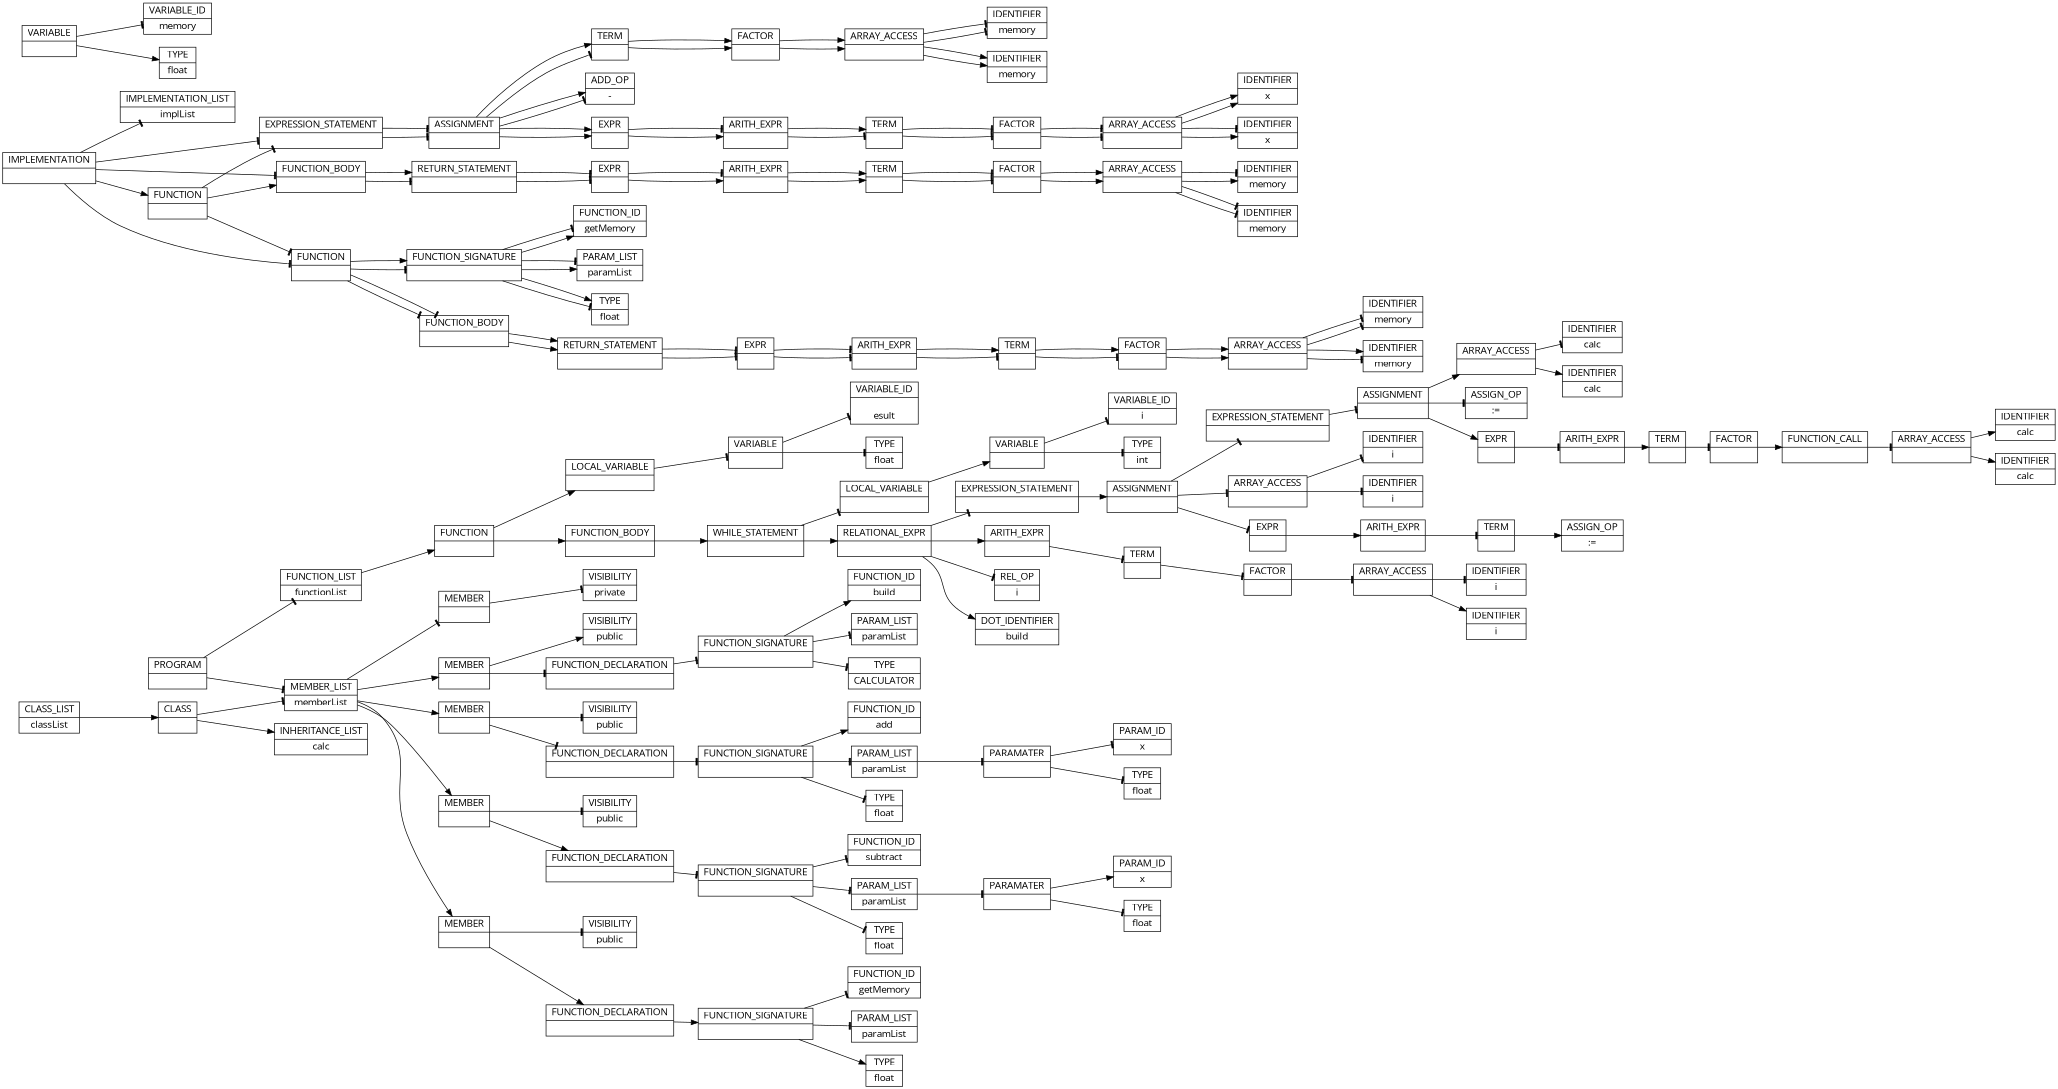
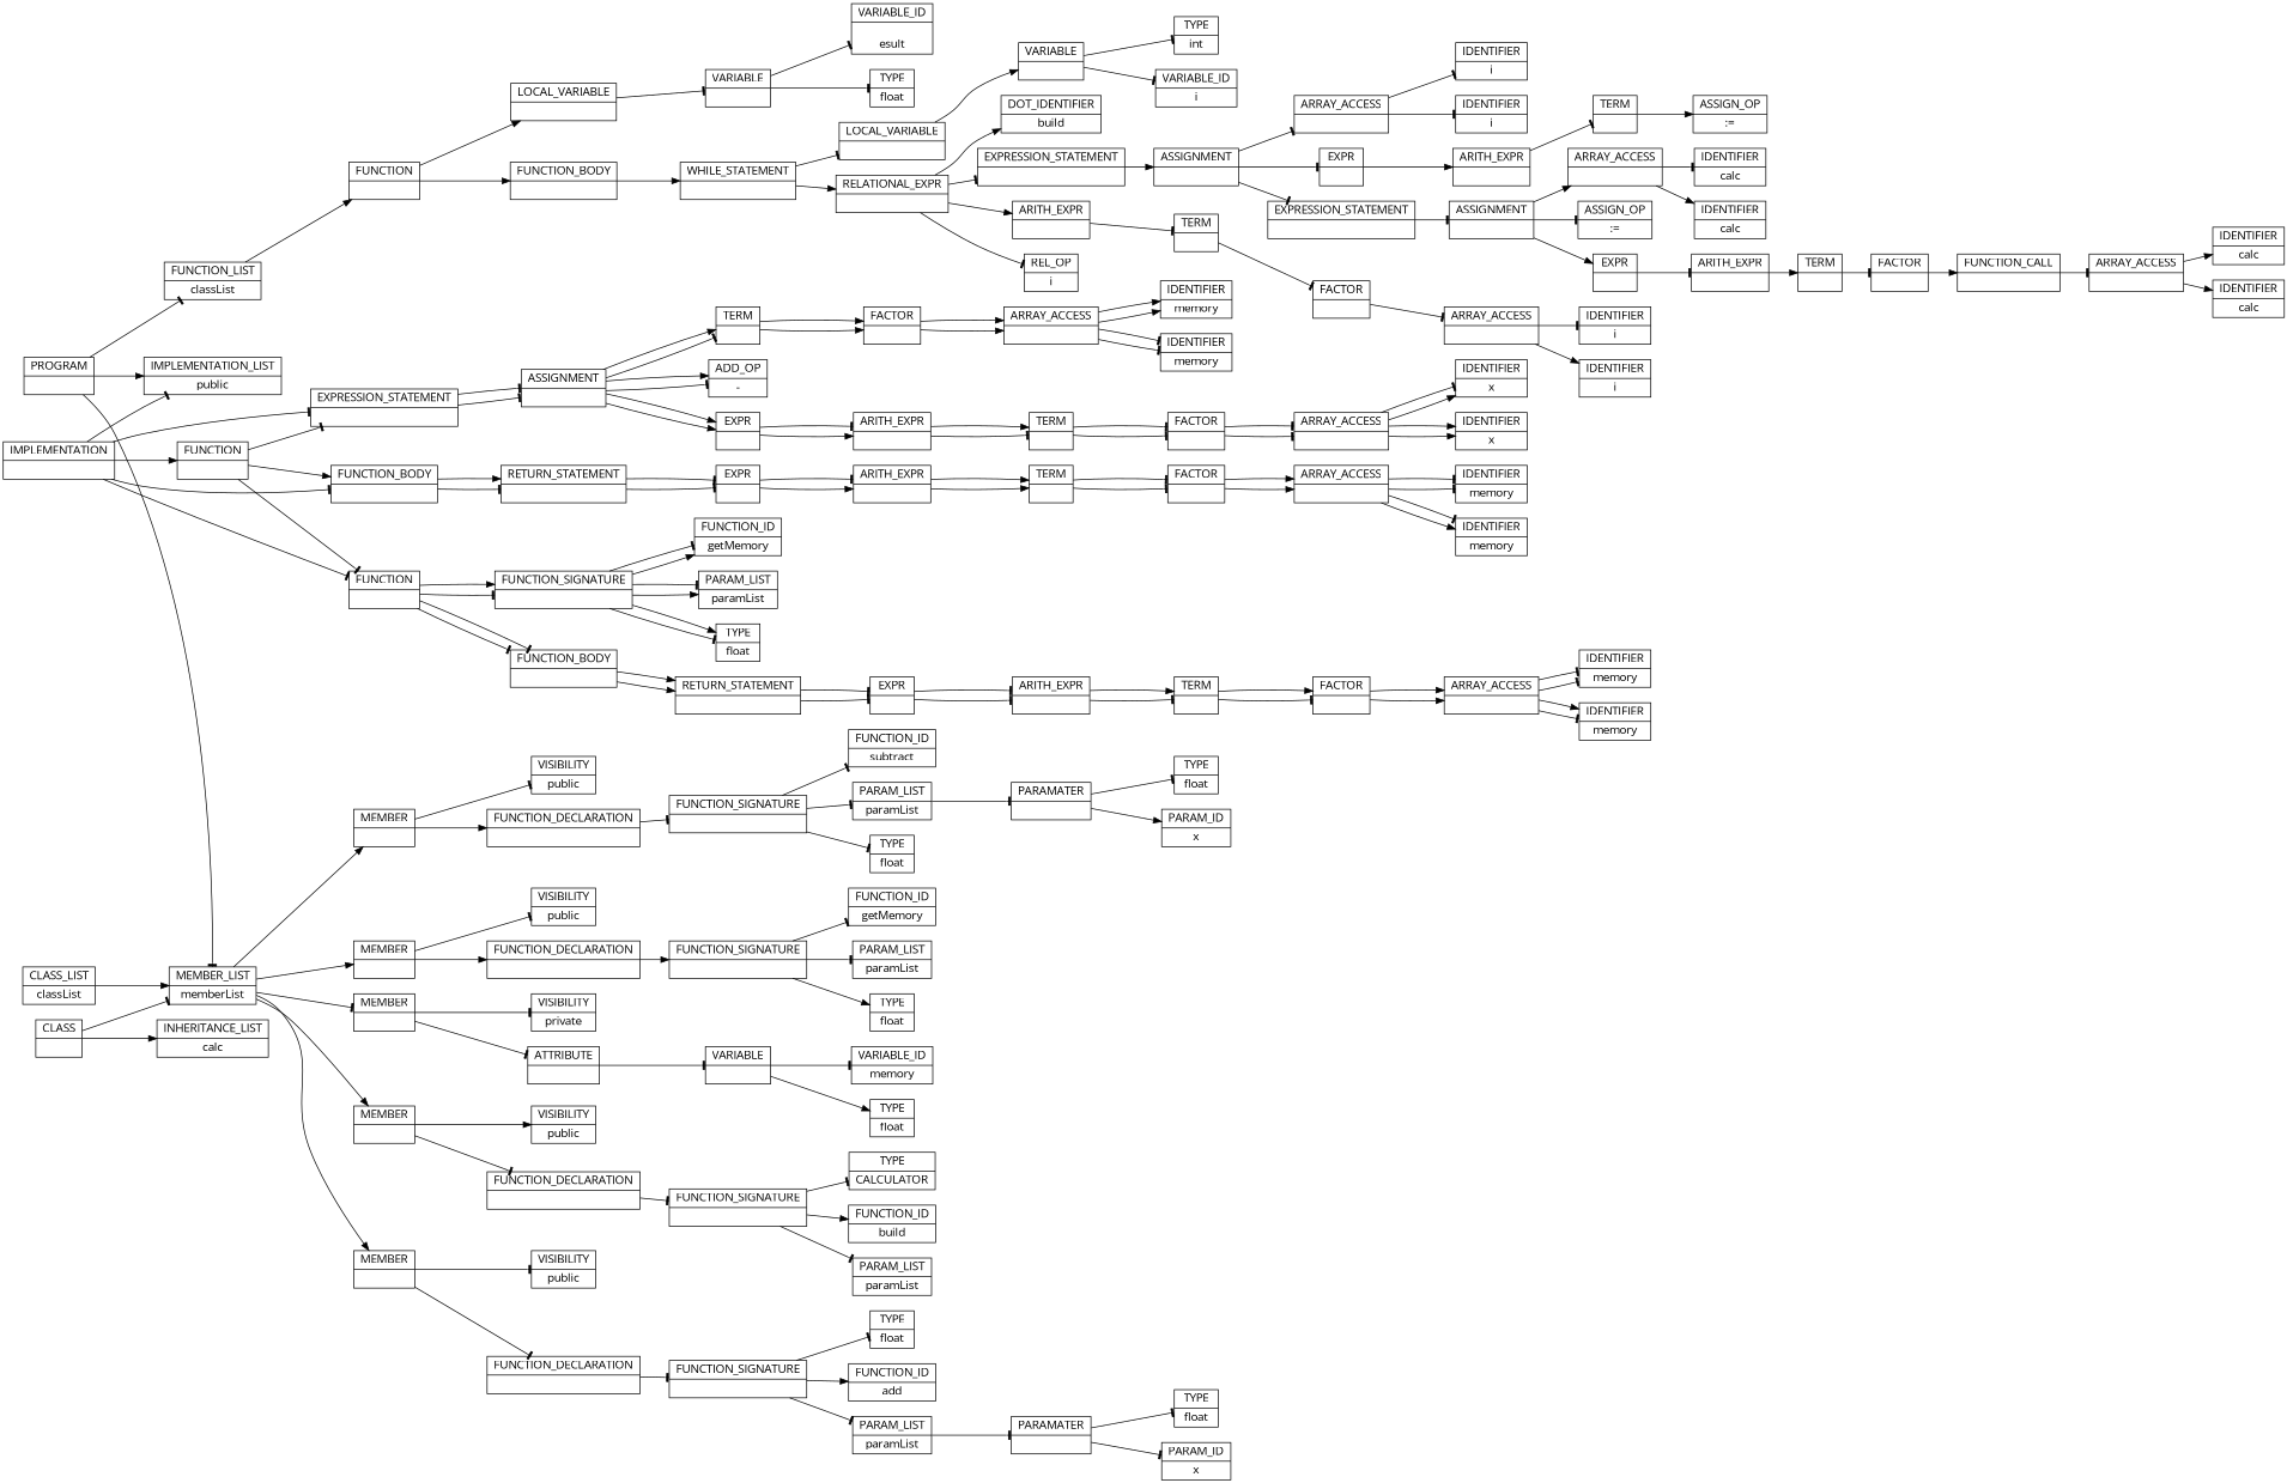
  digraph {
    fontname="Open Sans"
    rankdir=LR
    splines=spline
    node [fontname="Open Sans" shape=record]
    edge [arrowhead=tee fontname="Open Sans"]
    n1 [label="PROGRAM | \ "]
-   n2 [label="FUNCTION_LIST | \functionList "]
-   n3 [label="IMPLEMENTATION_LIST | \implList "]
+   n2 [label="FUNCTION_LIST | \classList "]
+   n3 [label="IMPLEMENTATION_LIST | \public "]
    n4 [label="MEMBER_LIST | \memberList "]
    n5 [label="CLASS_LIST | \classList "]
    n6 [label="CLASS | \ "]
    n7 [label="FUNCTION | \ "]
    n8 [label="INHERITANCE_LIST | \calc "]
    n9 [label="MEMBER | \ "]
    n10 [label="MEMBER | \ "]
    n11 [label="MEMBER | \ "]
    n12 [label="MEMBER | \ "]
    n13 [label="MEMBER | \ "]
    n14 [label="VISIBILITY | \private "]
+   n15 [label="ATTRIBUTE | \ "]
    n16 [label="VISIBILITY | \public "]
    n17 [label="FUNCTION_DECLARATION | \ "]
    n18 [label="VISIBILITY | \public "]
    n19 [label="FUNCTION_DECLARATION | \ "]
    n20 [label="VISIBILITY | \public "]
    n21 [label="FUNCTION_DECLARATION | \ "]
    n22 [label="VISIBILITY | \public "]
    n23 [label="FUNCTION_DECLARATION | \ "]
    n24 [label="VARIABLE | \ "]
    n25 [label="VARIABLE_ID | \memory "]
    n26 [label="TYPE | \float "]
    n27 [label="FUNCTION_SIGNATURE | \ "]
    n28 [label="FUNCTION_ID | \build "]
    n29 [label="PARAM_LIST | \paramList "]
    n30 [label="TYPE | \CALCULATOR "]
    n31 [label="FUNCTION_SIGNATURE | \ "]
    n32 [label="FUNCTION_ID | \add "]
    n33 [label="PARAM_LIST | \paramList "]
    n34 [label="TYPE | \float "]
    n35 [label="PARAMATER | \ "]
    n36 [label="PARAM_ID | \x "]
    n37 [label="TYPE | \float "]
    n38 [label="FUNCTION_SIGNATURE | \ "]
    n39 [label="FUNCTION_ID | \subtract "]
    n40 [label="PARAM_LIST | \paramList "]
    n41 [label="TYPE | \float "]
    n42 [label="PARAMATER | \ "]
    n43 [label="PARAM_ID | \x "]
    n44 [label="TYPE | \float "]
    n45 [label="FUNCTION_SIGNATURE | \ "]
    n46 [label="FUNCTION_ID | \getMemory "]
    n47 [label="PARAM_LIST | \paramList "]
    n48 [label="TYPE | \float "]
    n49 [label="LOCAL_VARIABLE | \ "]
    n50 [label="FUNCTION_BODY | \ "]
    n51 [label="VARIABLE | \ "]
    n52 [label="WHILE_STATEMENT | \ "]
    n53 [label="VARIABLE_ID | \result "]
    n54 [label="TYPE | \float "]
    n55 [label="LOCAL_VARIABLE | \ "]
    n56 [label="RELATIONAL_EXPR | \ "]
    n57 [label="VARIABLE | \ "]
    n58 [label="EXPRESSION_STATEMENT | \ "]
    n59 [label="ARITH_EXPR | \ "]
    n60 [label="REL_OP | \i "]
    n61 [label="DOT_IDENTIFIER | \build "]
    n62 [label="VARIABLE_ID | \i "]
    n63 [label="TYPE | \int "]
    n64 [label="ASSIGNMENT | \ "]
    n65 [label="TERM | \ "]
    n66 [label="EXPRESSION_STATEMENT | \ "]
    n67 [label="ARRAY_ACCESS | \ "]
    n68 [label="EXPR | \ "]
    n69 [label="ASSIGNMENT | \ "]
    n70 [label="IDENTIFIER | \i "]
    n71 [label="IDENTIFIER | \i "]
    n72 [label="ARITH_EXPR | \ "]
    n73 [label="ARRAY_ACCESS | \ "]
    n74 [label="ASSIGN_OP | \:= "]
    n75 [label="EXPR | \ "]
    n76 [label="IDENTIFIER | \calc "]
    n77 [label="IDENTIFIER | \calc "]
    n78 [label="ARITH_EXPR | \ "]
    n79 [label="TERM | \ "]
    n80 [label="FACTOR | \ "]
    n81 [label="FUNCTION_CALL | \ "]
    n82 [label="ARRAY_ACCESS | \ "]
    n83 [label="IDENTIFIER | \calc "]
    n84 [label="IDENTIFIER | \calc "]
    n85 [label="TERM | \ "]
    n86 [label="ASSIGN_OP | \:= "]
    n87 [label="FACTOR | \ "]
    n88 [label="ARRAY_ACCESS | \ "]
    n89 [label="IDENTIFIER | \i "]
    n90 [label="IDENTIFIER | \i "]
    n91 [label="IMPLEMENTATION | \ "]
    n92 [label="FUNCTION | \ "]
    n93 [label="EXPRESSION_STATEMENT | \ "]
    n94 [label="FUNCTION_BODY | \ "]
    n95 [label="FUNCTION | \ "]
    n96 [label="ASSIGNMENT | \ "]
    n97 [label="RETURN_STATEMENT | \ "]
    n98 [label="FUNCTION_SIGNATURE | \ "]
    n99 [label="FUNCTION_BODY | \ "]
    n100 [label="TERM | \ "]
    n101 [label="ADD_OP | \- "]
    n102 [label="EXPR | \ "]
    n103 [label="FACTOR | \ "]
    n104 [label="ARITH_EXPR | \ "]
    n105 [label="ARRAY_ACCESS | \ "]
    n106 [label="IDENTIFIER | \memory "]
    n107 [label="IDENTIFIER | \memory "]
    n108 [label="TERM | \ "]
    n109 [label="FACTOR | \ "]
    n110 [label="ARRAY_ACCESS | \ "]
    n111 [label="IDENTIFIER | \x "]
    n112 [label="IDENTIFIER | \x "]
    n113 [label="EXPR | \ "]
    n114 [label="ARITH_EXPR | \ "]
    n115 [label="TERM | \ "]
    n116 [label="FACTOR | \ "]
    n117 [label="ARRAY_ACCESS | \ "]
    n118 [label="IDENTIFIER | \memory "]
    n119 [label="IDENTIFIER | \memory "]
    n120 [label="FUNCTION_ID | \getMemory "]
    n121 [label="PARAM_LIST | \paramList "]
    n122 [label="TYPE | \float "]
    n123 [label="RETURN_STATEMENT | \ "]
    n124 [label="EXPR | \ "]
    n125 [label="ARITH_EXPR | \ "]
    n126 [label="TERM | \ "]
    n127 [label="FACTOR | \ "]
    n128 [label="ARRAY_ACCESS | \ "]
    n129 [label="IDENTIFIER | \memory "]
    n130 [label="IDENTIFIER | \memory "]
    n1 -> n2
+   n1 -> n3 [arrowhead=normal]
    n1 -> n4
    n2 -> n7 [arrowhead=normal]
    n4 -> n9
    n4 -> n10 [arrowhead=normal]
    n4 -> n11 [arrowhead=normal]
    n4 -> n12 [arrowhead=normal]
    n4 -> n13 [arrowhead=normal]
-   n5 -> n6 [arrowhead=normal]
+   n5 -> n4 [arrowhead=normal]
    n6 -> n4
    n6 -> n8 [arrowhead=normal]
    n7 -> n49 [arrowhead=normal]
    n7 -> n50 [arrowhead=normal]
    n9 -> n14
+   n9 -> n15
    n10 -> n16 [arrowhead=normal]
    n10 -> n17
    n11 -> n18
    n11 -> n19
    n12 -> n20
    n12 -> n21 [arrowhead=normal]
    n13 -> n22
    n13 -> n23 [arrowhead=normal]
+   n15 -> n24
    n17 -> n27
    n19 -> n31
    n21 -> n38
    n23 -> n45 [arrowhead=normal]
    n24 -> n25
    n24 -> n26 [arrowhead=normal]
    n27 -> n28 [arrowhead=normal]
    n27 -> n29
    n27 -> n30
    n31 -> n32 [arrowhead=normal]
    n31 -> n33
    n31 -> n34
    n33 -> n35
    n35 -> n36
    n35 -> n37
    n38 -> n39
    n38 -> n40
    n38 -> n41
    n40 -> n42
    n42 -> n43 [arrowhead=normal]
    n42 -> n44
    n45 -> n46
    n45 -> n47
    n45 -> n48 [arrowhead=normal]
    n49 -> n51
    n50 -> n52 [arrowhead=normal]
    n51 -> n53
    n51 -> n54
    n52 -> n55
    n52 -> n56 [arrowhead=normal]
    n55 -> n57 [arrowhead=normal]
    n56 -> n58
    n56 -> n59 [arrowhead=normal]
    n56 -> n60
    n56 -> n61 [arrowhead=normal]
    n57 -> n62
    n57 -> n63
    n58 -> n64 [arrowhead=normal]
    n59 -> n65
    n64 -> n66
    n64 -> n67
    n64 -> n68
    n65 -> n87
    n66 -> n69
    n67 -> n70
    n67 -> n71
    n68 -> n72 [arrowhead=normal]
    n69 -> n73 [arrowhead=normal]
    n69 -> n74
    n69 -> n75 [arrowhead=normal]
    n72 -> n85
    n73 -> n76
    n73 -> n77 [arrowhead=normal]
    n75 -> n78
    n78 -> n79 [arrowhead=normal]
    n79 -> n80
    n80 -> n81 [arrowhead=normal]
    n81 -> n82
    n82 -> n83 [arrowhead=normal]
    n82 -> n84 [arrowhead=normal]
    n85 -> n86 [arrowhead=normal]
    n87 -> n88
    n88 -> n89
    n88 -> n90 [arrowhead=normal]
    n91 -> n3
    n91 -> n92 [arrowhead=normal]
    n91 -> n93
    n91 -> n94
    n91 -> n95
    n92 -> n93
    n92 -> n94 [arrowhead=normal]
    n92 -> n95
    n93 -> n96
    n93 -> n96
    n94 -> n97
    n94 -> n97 [arrowhead=normal]
    n95 -> n98
    n95 -> n98 [arrowhead=normal]
    n95 -> n99
    n95 -> n99
    n96 -> n100
    n96 -> n100 [arrowhead=normal]
    n96 -> n101
    n96 -> n101 [arrowhead=normal]
    n96 -> n102 [arrowhead=normal]
    n96 -> n102 [arrowhead=normal]
    n97 -> n113
    n97 -> n113
    n98 -> n120 [arrowhead=normal]
    n98 -> n120
    n98 -> n121 [arrowhead=normal]
    n98 -> n121
    n98 -> n122
    n98 -> n122 [arrowhead=normal]
    n99 -> n123 [arrowhead=normal]
    n99 -> n123 [arrowhead=normal]
    n100 -> n103 [arrowhead=normal]
    n100 -> n103 [arrowhead=normal]
    n102 -> n104 [arrowhead=normal]
    n102 -> n104
    n103 -> n105 [arrowhead=normal]
    n103 -> n105 [arrowhead=normal]
    n104 -> n108
    n104 -> n108 [arrowhead=normal]
    n105 -> n106
    n105 -> n106
    n105 -> n107 [arrowhead=normal]
    n105 -> n107 [arrowhead=normal]
    n108 -> n109
    n108 -> n109
    n109 -> n110
    n109 -> n110
    n110 -> n111 [arrowhead=normal]
    n110 -> n111
    n110 -> n112 [arrowhead=normal]
    n110 -> n112 [arrowhead=normal]
    n113 -> n114 [arrowhead=normal]
    n113 -> n114
    n114 -> n115 [arrowhead=normal]
    n114 -> n115 [arrowhead=normal]
    n115 -> n116
    n115 -> n116
    n116 -> n117 [arrowhead=normal]
    n116 -> n117 [arrowhead=normal]
    n117 -> n118
    n117 -> n118
    n117 -> n119 [arrowhead=normal]
    n117 -> n119
    n123 -> n124
    n123 -> n124
    n124 -> n125
    n124 -> n125
    n125 -> n126
    n125 -> n126 [arrowhead=normal]
    n126 -> n127
    n126 -> n127 [arrowhead=normal]
    n127 -> n128 [arrowhead=normal]
    n127 -> n128 [arrowhead=normal]
    n128 -> n129
    n128 -> n129
    n128 -> n130
    n128 -> n130 [arrowhead=normal]
  }
